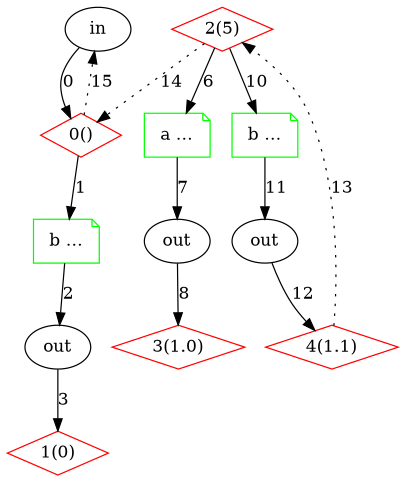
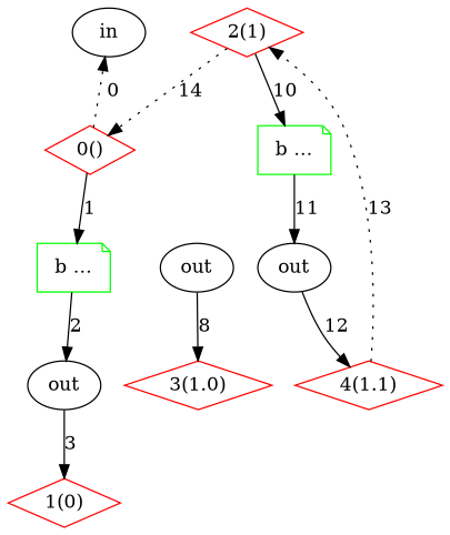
  digraph {
    rankdir=TB
    node [shape=diamond color=red]
    edge [style=solid]
    n1 [label=in shape=ellipse color=""]
    n2 [label="0()"]
    n3 [color=green label="b …" shape=note]
    n4 [label=out shape=ellipse color=""]
-   n5 [label="2(5)"]
-   n6 [color=green label="a …" shape=note]
+   n5 [label="2(1)"]
    n7 [color=green label="b …" shape=note]
    n8 [label="1(0)"]
    n9 [label=out shape=ellipse color=""]
    n10 [label=out shape=ellipse color=""]
    n11 [label="3(1.0)"]
    n12 [label="4(1.1)"]
-   n1 -> n2 [label=0]
-   n2 -> n1 [label=15 style=dotted]
+   n2 -> n1 [label=0 style=dotted]
    n2 -> n3 [label=1]
    n3 -> n4 [label=2]
    n4 -> n8 [label=3]
    n5 -> n2 [label=14 style=dotted]
-   n5 -> n6 [label=6]
    n5 -> n7 [label=10]
-   n6 -> n9 [label=7]
    n7 -> n10 [label=11]
    n9 -> n11 [label=8]
    n10 -> n12 [label=12]
    n12 -> n5 [label=13 style=dotted]
  }
